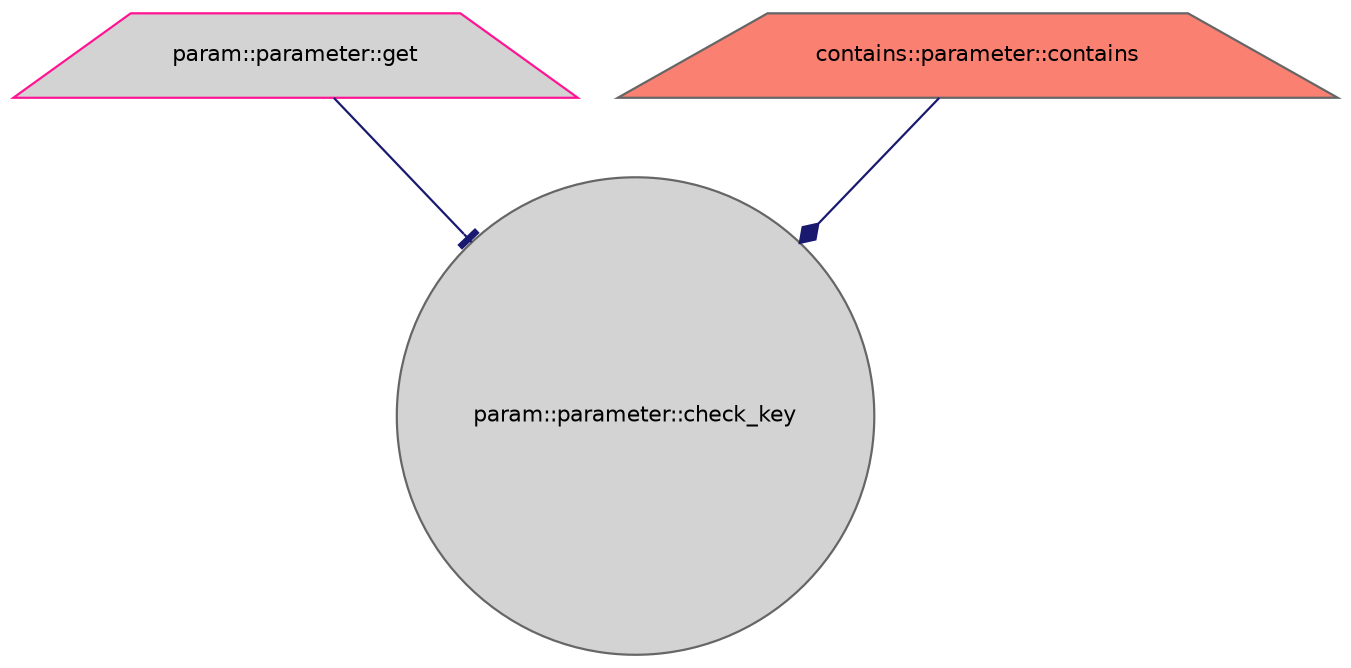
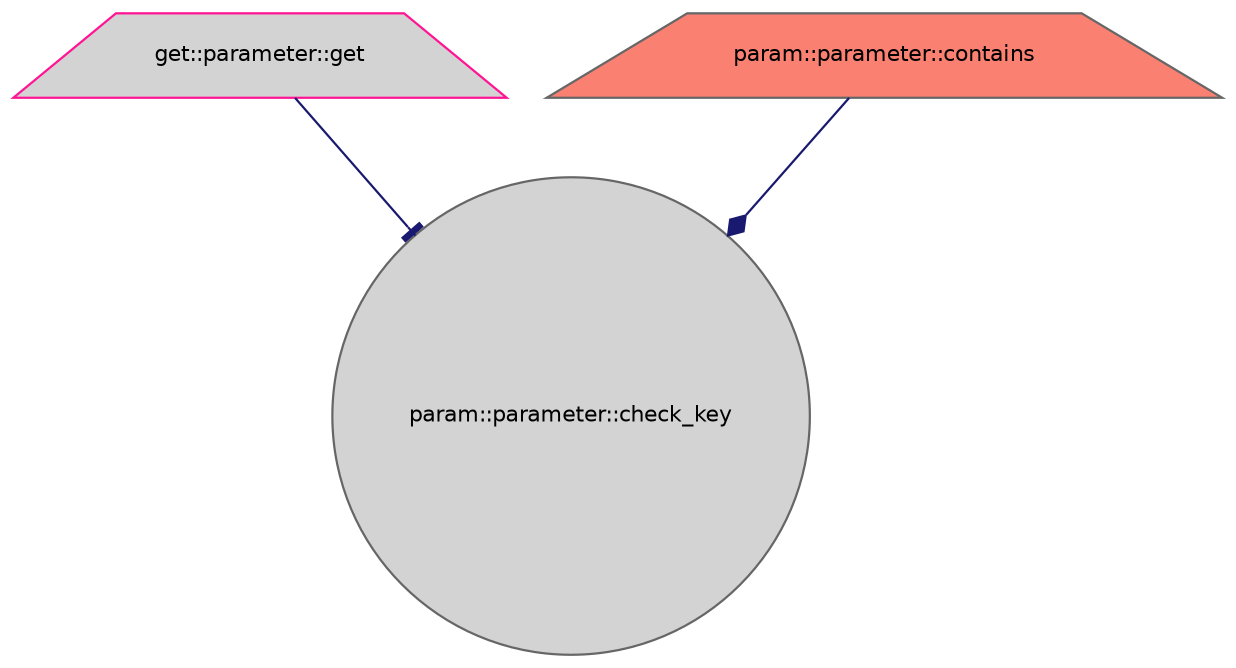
  digraph {
    rankdir=TB
    node [color=gray40 fillcolor=lightgrey fontname=Helvetica fontsize=10 shape=trapezium style=filled]
    edge [color=midnightblue fontname=Helvetica fontsize=10 labelfontname=Helvetica labelfontsize=10 style=solid]
-   n1 [color=deeppink fontcolor=black height=0.2 label="param::parameter::get" width=0.4]
+   n1 [color=deeppink fontcolor=black height=0.2 label="get::parameter::get" width=0.4]
    n2 [height=0.2 label="param::parameter::check_key" shape=circle width=0.4]
-   n3 [fillcolor=salmon height=0.2 label="contains::parameter::contains" width=0.4]
+   n3 [fillcolor=salmon height=0.2 label="param::parameter::contains" width=0.4]
    n1 -> n2 [arrowhead=tee]
    n3 -> n2 [arrowhead=diamond]
  }
